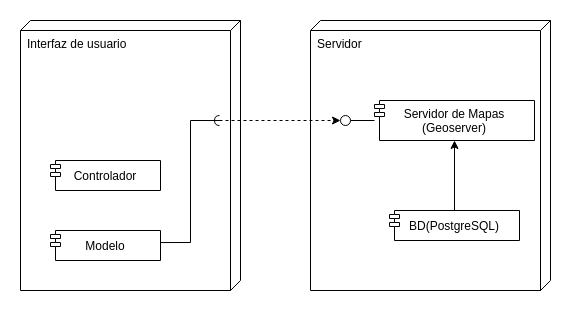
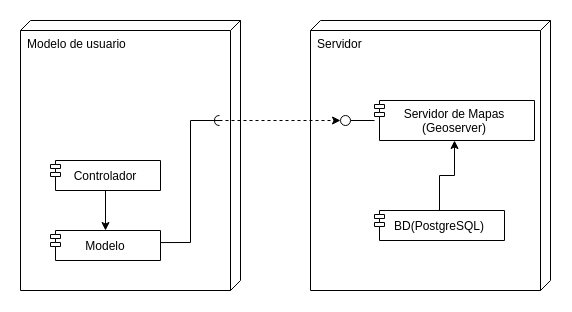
  <mxCell id="0" />
  <mxCell id="1" parent="0" />
- <mxCell id="2" value="Interfaz de usuario" style="verticalAlign=top;align=left;shape=cube;size=10;direction=south;fontStyle=0;html=1;boundedLbl=1;spacingLeft=5;" parent="1" vertex="1"><mxGeometry x="20" y="20" width="220" height="270" as="geometry" /></mxCell>
+ <mxCell id="2" value="Modelo de usuario" style="verticalAlign=top;align=left;shape=cube;size=10;direction=south;fontStyle=0;html=1;boundedLbl=1;spacingLeft=5;" parent="1" vertex="1"><mxGeometry x="20" y="20" width="220" height="270" as="geometry" /></mxCell>
+ <mxCell id="3" value="" style="edgeStyle=orthogonalEdgeStyle;rounded=0;orthogonalLoop=1;jettySize=auto;html=1;" edge="1" parent="1" source="4" target="5"><mxGeometry relative="1" as="geometry" /></mxCell>
  <mxCell id="4" value="Controlador" style="shape=module;jettyWidth=10;jettyHeight=4;" vertex="1" parent="1"><mxGeometry x="50" y="160" width="110" height="30" as="geometry" /></mxCell>
  <mxCell id="5" value="Modelo" style="shape=module;jettyWidth=10;jettyHeight=4;" vertex="1" parent="1"><mxGeometry x="50" y="230" width="110" height="30" as="geometry" /></mxCell>
  <mxCell id="6" value="Servidor&lt;br&gt;&amp;nbsp;" style="verticalAlign=top;align=left;shape=cube;size=10;direction=south;fontStyle=0;html=1;boundedLbl=1;spacingLeft=5;" vertex="1" parent="1"><mxGeometry x="310" y="20" width="240" height="270" as="geometry" /></mxCell>
  <mxCell id="7" value="" style="endArrow=none;html=1;rounded=0;align=center;verticalAlign=top;endFill=0;labelBackgroundColor=none;endSize=2;" edge="1" parent="1"><mxGeometry relative="1" as="geometry"><mxPoint x="160" y="242.049" as="sourcePoint" /><Array as="points"><mxPoint x="190" y="242" /><mxPoint x="190" y="120" /></Array><mxPoint x="220" y="120" as="targetPoint" /></mxGeometry></mxCell>
  <mxCell id="8" value="" style="shape=requiredInterface;html=1;fontSize=11;align=center;fillColor=none;points=[];aspect=fixed;resizable=0;verticalAlign=bottom;labelPosition=center;verticalLabelPosition=top;flipH=1;" vertex="1" parent="1"><mxGeometry x="214" y="115" width="5" height="10" as="geometry" /></mxCell>
  <mxCell id="9" value="Servidor de Mapas&#10;(Geoserver)" style="shape=module;jettyWidth=10;jettyHeight=4;" vertex="1" parent="1"><mxGeometry x="374" y="100" width="160" height="40" as="geometry" /></mxCell>
  <mxCell id="10" value="" style="edgeStyle=orthogonalEdgeStyle;rounded=0;orthogonalLoop=1;jettySize=auto;html=1;" edge="1" parent="1" source="11" target="9"><mxGeometry relative="1" as="geometry" /></mxCell>
- <mxCell id="11" value="BD(PostgreSQL)" style="shape=module;jettyWidth=10;jettyHeight=4;" vertex="1" parent="1"><mxGeometry x="389" y="210" width="130" height="30" as="geometry" /></mxCell>
+ <mxCell id="11" value="BD(PostgreSQL)" style="shape=module;jettyWidth=10;jettyHeight=4;" vertex="1" parent="1"><mxGeometry x="374" y="210" width="130" height="30" as="geometry" /></mxCell>
  <mxCell id="12" value="" style="endArrow=classic;html=1;dashed=1;" edge="1" parent="1" source="8" target="14"><mxGeometry width="50" height="50" relative="1" as="geometry"><mxPoint x="240" y="240" as="sourcePoint" /><mxPoint x="330" y="120" as="targetPoint" /></mxGeometry></mxCell>
  <mxCell id="13" value="" style="edgeStyle=orthogonalEdgeStyle;rounded=0;orthogonalLoop=1;jettySize=auto;html=1;endArrow=none;endFill=0;" edge="1" parent="1" source="14" target="9"><mxGeometry relative="1" as="geometry" /></mxCell>
  <mxCell id="14" value="" style="ellipse;whiteSpace=wrap;html=1;aspect=fixed;" vertex="1" parent="1"><mxGeometry x="340" y="115" width="10" height="10" as="geometry" /></mxCell>
